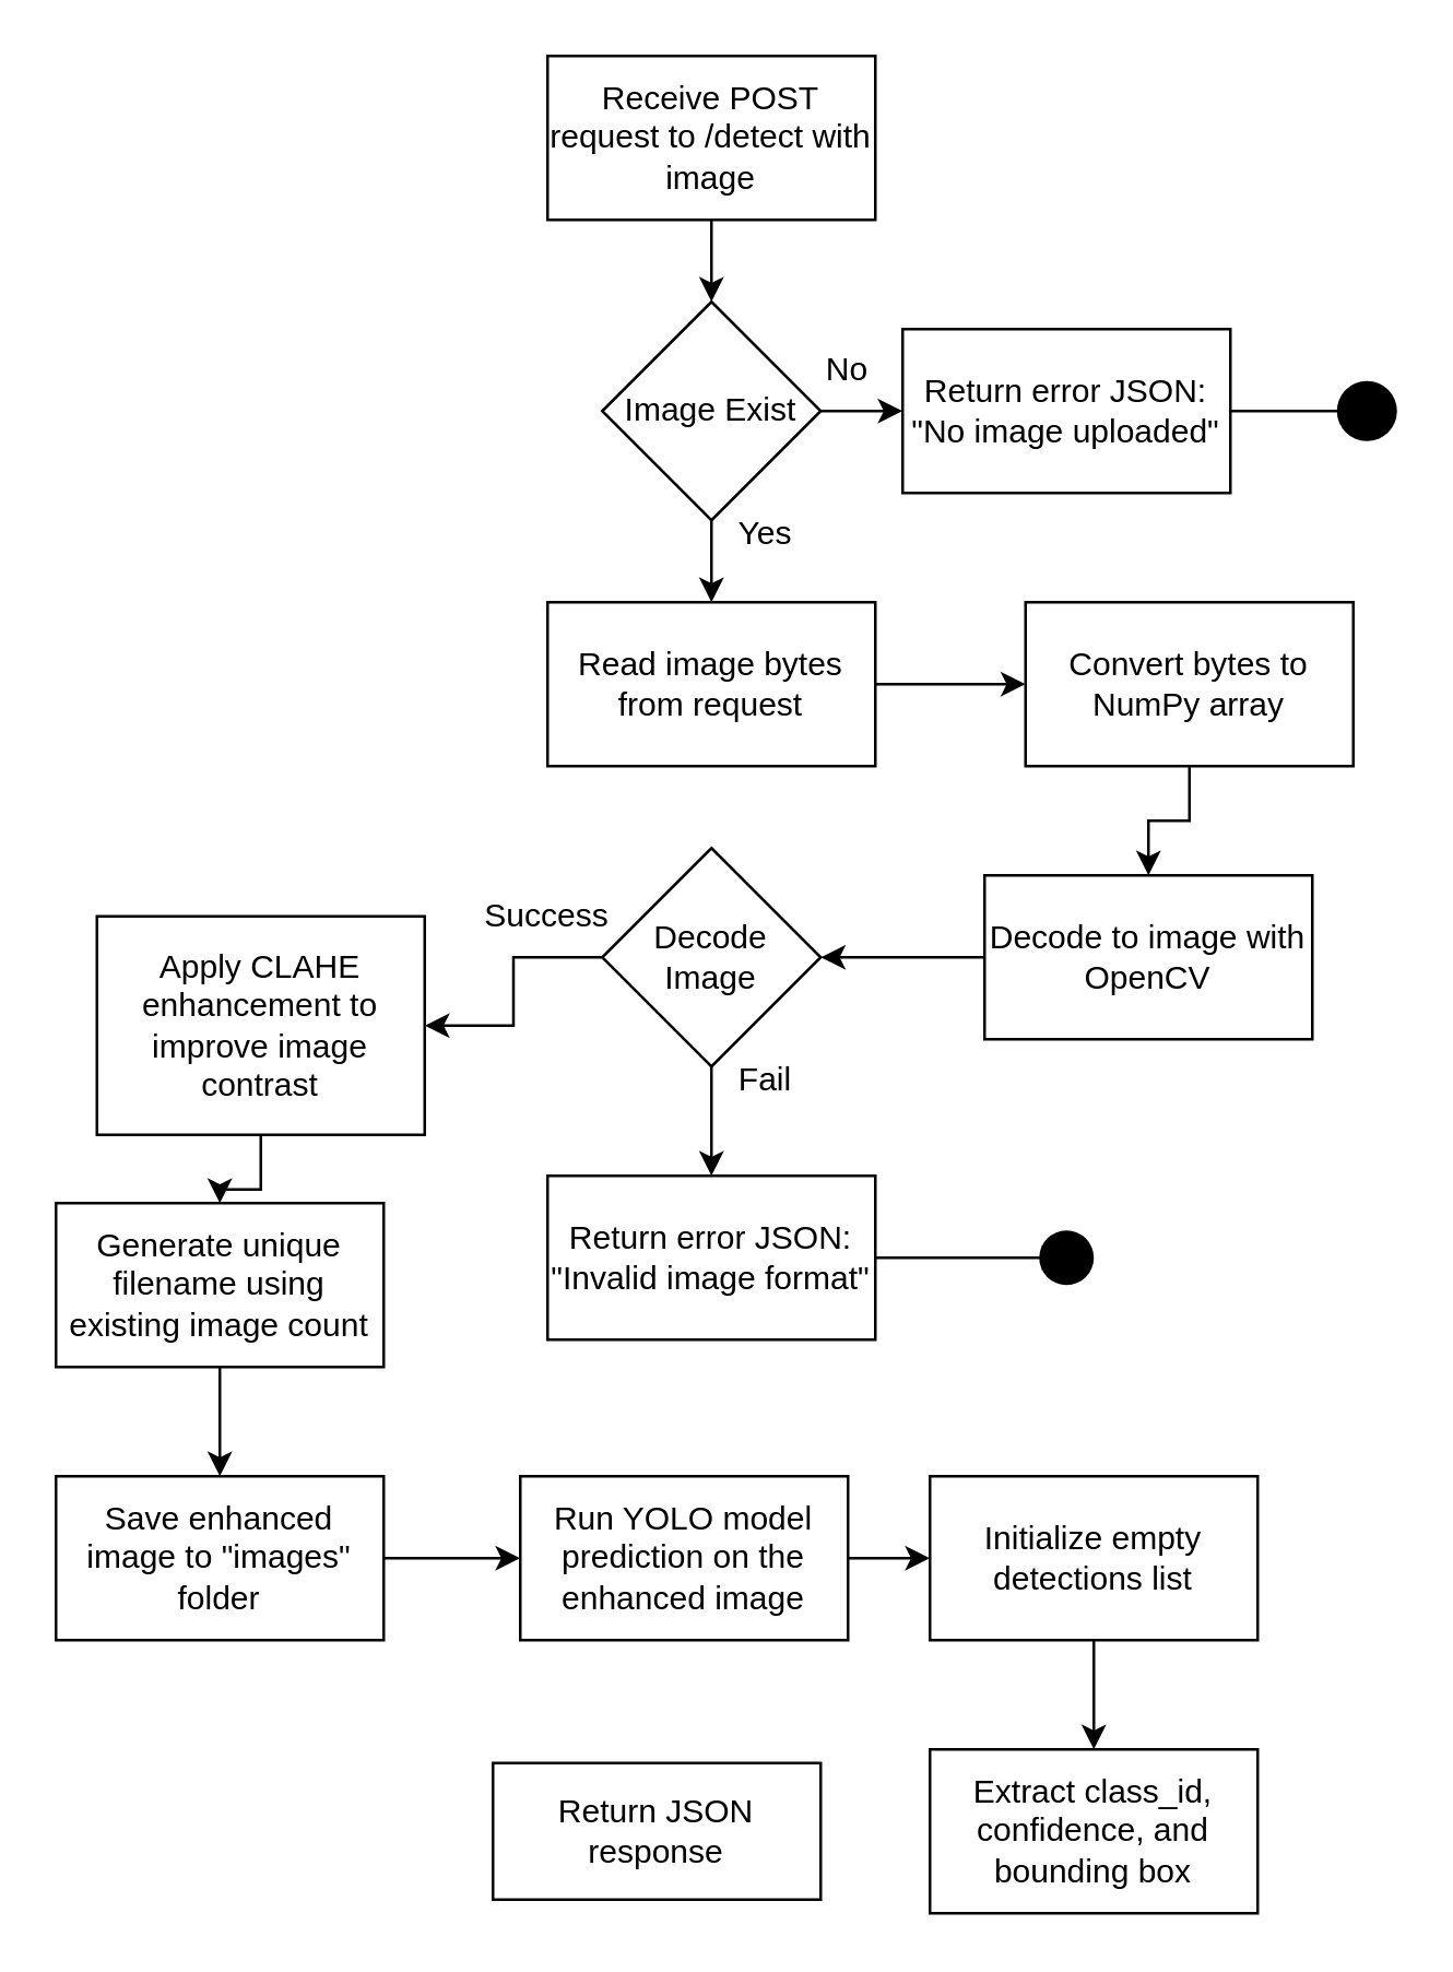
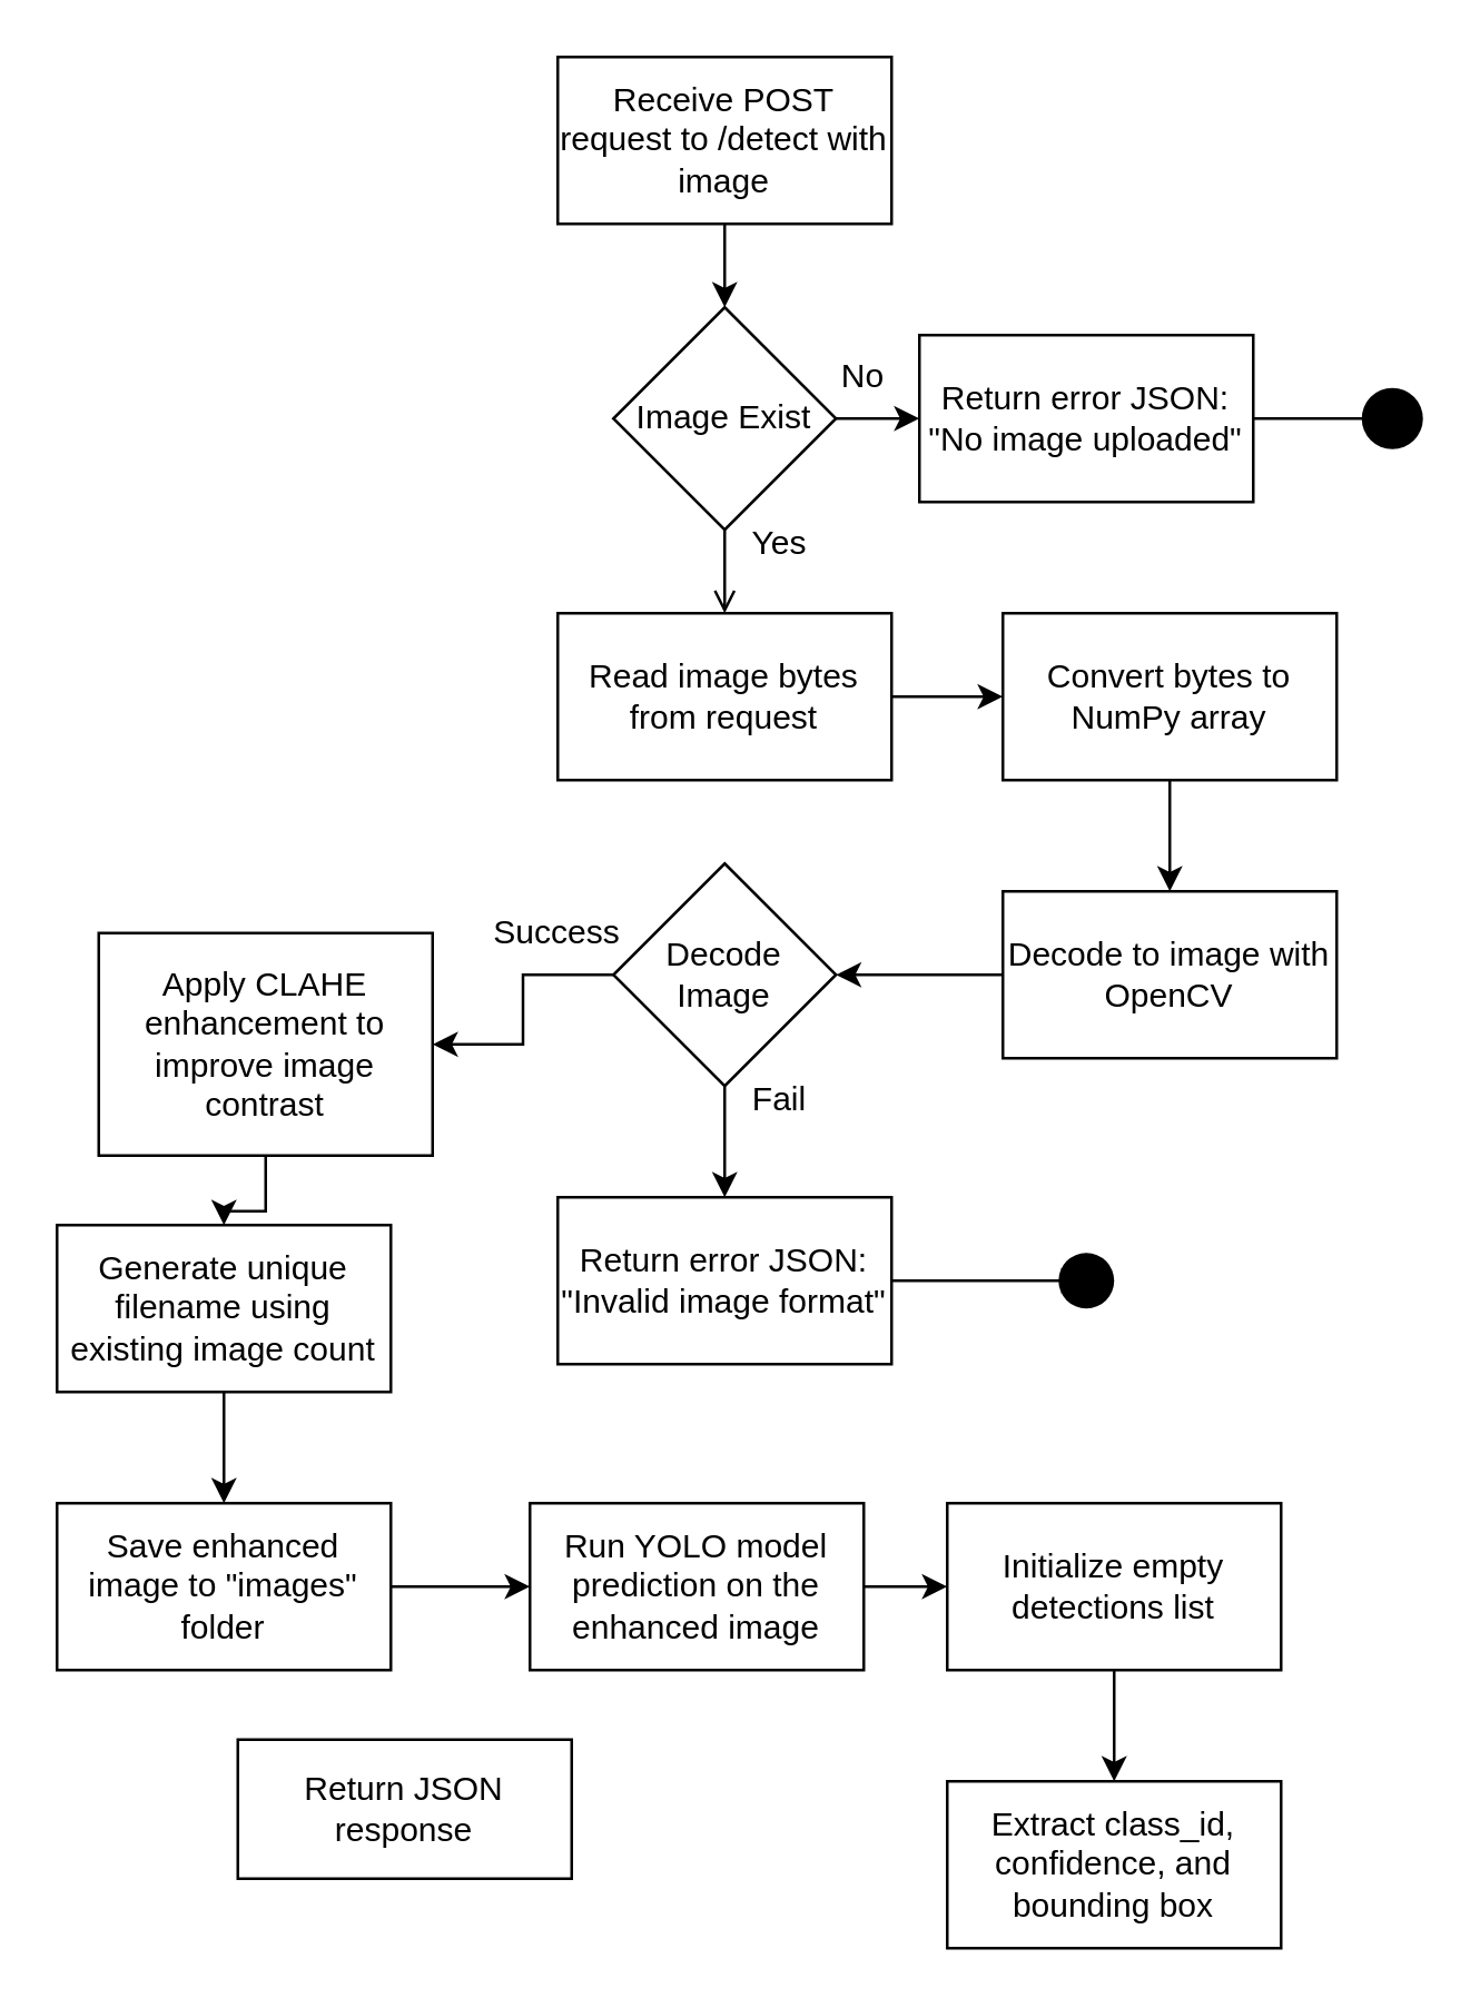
  <mxCell id="0" />
  <mxCell id="1" parent="0" />
  <mxCell id="2" value="" style="edgeStyle=orthogonalEdgeStyle;rounded=0;orthogonalLoop=1;jettySize=auto;html=1;" parent="1" source="3" target="6" edge="1"><mxGeometry relative="1" as="geometry" /></mxCell>
  <mxCell id="3" value="Receive POST request to /detect with image" style="rounded=0;whiteSpace=wrap;html=1;" parent="1" vertex="1"><mxGeometry x="200" y="20" width="120" height="60" as="geometry" /></mxCell>
- <mxCell id="4" value="" style="edgeStyle=orthogonalEdgeStyle;rounded=0;orthogonalLoop=1;jettySize=auto;html=1;" parent="1" source="6" target="8" edge="1"><mxGeometry relative="1" as="geometry" /></mxCell>
+ <mxCell id="4" value="" style="edgeStyle=orthogonalEdgeStyle;rounded=0;orthogonalLoop=1;jettySize=auto;html=1;endArrow=open;" parent="1" source="6" target="8" edge="1"><mxGeometry relative="1" as="geometry" /></mxCell>
  <mxCell id="5" value="" style="edgeStyle=orthogonalEdgeStyle;rounded=0;orthogonalLoop=1;jettySize=auto;html=1;" parent="1" source="6" target="10" edge="1"><mxGeometry relative="1" as="geometry" /></mxCell>
  <mxCell id="6" value="Image Exist" style="rhombus;whiteSpace=wrap;html=1;" parent="1" vertex="1"><mxGeometry x="220" y="110" width="80" height="80" as="geometry" /></mxCell>
  <mxCell id="7" value="" style="edgeStyle=orthogonalEdgeStyle;rounded=0;orthogonalLoop=1;jettySize=auto;html=1;" parent="1" source="8" target="15" edge="1"><mxGeometry relative="1" as="geometry" /></mxCell>
  <mxCell id="8" value="&lt;div&gt;Read image bytes from request&lt;/div&gt;" style="whiteSpace=wrap;html=1;" parent="1" vertex="1"><mxGeometry x="200" y="220" width="120" height="60" as="geometry" /></mxCell>
  <mxCell id="9" value="" style="edgeStyle=orthogonalEdgeStyle;rounded=0;orthogonalLoop=1;jettySize=auto;html=1;" parent="1" source="10" target="11" edge="1"><mxGeometry relative="1" as="geometry" /></mxCell>
  <mxCell id="10" value="Return error JSON: &quot;No image uploaded&quot;" style="whiteSpace=wrap;html=1;" parent="1" vertex="1"><mxGeometry x="330" y="120" width="120" height="60" as="geometry" /></mxCell>
  <mxCell id="11" value="" style="shape=waypoint;sketch=0;size=6;pointerEvents=1;points=[];fillColor=default;resizable=0;rotatable=0;perimeter=centerPerimeter;snapToPoint=1;strokeWidth=9;" parent="1" vertex="1"><mxGeometry x="490" y="140" width="20" height="20" as="geometry" /></mxCell>
  <mxCell id="12" value="No" style="text;html=1;align=center;verticalAlign=middle;whiteSpace=wrap;rounded=0;" parent="1" vertex="1"><mxGeometry x="280" y="120" width="60" height="30" as="geometry" /></mxCell>
  <mxCell id="13" value="Yes" style="text;html=1;align=center;verticalAlign=middle;whiteSpace=wrap;rounded=0;" parent="1" vertex="1"><mxGeometry x="250" y="180" width="60" height="30" as="geometry" /></mxCell>
  <mxCell id="14" value="" style="edgeStyle=orthogonalEdgeStyle;rounded=0;orthogonalLoop=1;jettySize=auto;html=1;" parent="1" source="15" target="17" edge="1"><mxGeometry relative="1" as="geometry" /></mxCell>
- <mxCell id="15" value="Convert bytes to NumPy array" style="whiteSpace=wrap;html=1;" parent="1" vertex="1"><mxGeometry x="375" y="220" width="120" height="60" as="geometry" /></mxCell>
+ <mxCell id="15" value="Convert bytes to NumPy array" style="whiteSpace=wrap;html=1;" parent="1" vertex="1"><mxGeometry x="360" y="220" width="120" height="60" as="geometry" /></mxCell>
  <mxCell id="16" value="" style="edgeStyle=orthogonalEdgeStyle;rounded=0;orthogonalLoop=1;jettySize=auto;html=1;" parent="1" source="17" target="20" edge="1"><mxGeometry relative="1" as="geometry" /></mxCell>
  <mxCell id="17" value="Decode to image with OpenCV" style="whiteSpace=wrap;html=1;" parent="1" vertex="1"><mxGeometry x="360" y="320" width="120" height="60" as="geometry" /></mxCell>
  <mxCell id="18" value="" style="edgeStyle=orthogonalEdgeStyle;rounded=0;orthogonalLoop=1;jettySize=auto;html=1;" parent="1" source="20" target="22" edge="1"><mxGeometry relative="1" as="geometry" /></mxCell>
  <mxCell id="19" value="" style="edgeStyle=orthogonalEdgeStyle;rounded=0;orthogonalLoop=1;jettySize=auto;html=1;" parent="1" source="20" target="24" edge="1"><mxGeometry relative="1" as="geometry" /></mxCell>
  <mxCell id="20" value="Decode Image" style="rhombus;whiteSpace=wrap;html=1;" parent="1" vertex="1"><mxGeometry x="220" y="310" width="80" height="80" as="geometry" /></mxCell>
  <mxCell id="21" value="" style="edgeStyle=orthogonalEdgeStyle;rounded=0;orthogonalLoop=1;jettySize=auto;html=1;" parent="1" source="22" target="25" edge="1"><mxGeometry relative="1" as="geometry" /></mxCell>
  <mxCell id="22" value="Return error JSON: &quot;Invalid image format&quot;" style="whiteSpace=wrap;html=1;" parent="1" vertex="1"><mxGeometry x="200" y="430" width="120" height="60" as="geometry" /></mxCell>
  <mxCell id="23" value="" style="edgeStyle=orthogonalEdgeStyle;rounded=0;orthogonalLoop=1;jettySize=auto;html=1;" parent="1" source="24" target="29" edge="1"><mxGeometry relative="1" as="geometry" /></mxCell>
  <mxCell id="24" value="&lt;div&gt;Apply CLAHE enhancement to improve image contrast&lt;/div&gt;" style="whiteSpace=wrap;html=1;" parent="1" vertex="1"><mxGeometry x="35" y="335" width="120" height="80" as="geometry" /></mxCell>
  <mxCell id="25" value="" style="shape=waypoint;sketch=0;size=6;pointerEvents=1;points=[];fillColor=default;resizable=0;rotatable=0;perimeter=centerPerimeter;snapToPoint=1;strokeWidth=8;" parent="1" vertex="1"><mxGeometry x="380" y="450" width="20" height="20" as="geometry" /></mxCell>
  <mxCell id="26" value="Fail" style="text;html=1;align=center;verticalAlign=middle;whiteSpace=wrap;rounded=0;" parent="1" vertex="1"><mxGeometry x="250" y="380" width="60" height="30" as="geometry" /></mxCell>
  <mxCell id="27" value="Success" style="text;html=1;align=center;verticalAlign=middle;whiteSpace=wrap;rounded=0;" parent="1" vertex="1"><mxGeometry x="170" y="320" width="60" height="30" as="geometry" /></mxCell>
  <mxCell id="28" value="" style="edgeStyle=orthogonalEdgeStyle;rounded=0;orthogonalLoop=1;jettySize=auto;html=1;" parent="1" source="29" target="31" edge="1"><mxGeometry relative="1" as="geometry" /></mxCell>
  <mxCell id="29" value="Generate unique filename using existing image count" style="whiteSpace=wrap;html=1;" parent="1" vertex="1"><mxGeometry x="20" y="440" width="120" height="60" as="geometry" /></mxCell>
  <mxCell id="30" value="" style="edgeStyle=orthogonalEdgeStyle;rounded=0;orthogonalLoop=1;jettySize=auto;html=1;" parent="1" source="31" target="33" edge="1"><mxGeometry relative="1" as="geometry" /></mxCell>
  <mxCell id="31" value="Save enhanced image to &quot;images&quot; folder" style="whiteSpace=wrap;html=1;" parent="1" vertex="1"><mxGeometry x="20" y="540" width="120" height="60" as="geometry" /></mxCell>
  <mxCell id="32" value="" style="edgeStyle=orthogonalEdgeStyle;rounded=0;orthogonalLoop=1;jettySize=auto;html=1;" parent="1" source="33" target="35" edge="1"><mxGeometry relative="1" as="geometry" /></mxCell>
  <mxCell id="33" value="&lt;div&gt;Run YOLO model prediction on the enhanced image&lt;/div&gt;" style="whiteSpace=wrap;html=1;" parent="1" vertex="1"><mxGeometry x="190" y="540" width="120" height="60" as="geometry" /></mxCell>
  <mxCell id="34" value="" style="edgeStyle=orthogonalEdgeStyle;rounded=0;orthogonalLoop=1;jettySize=auto;html=1;" parent="1" source="35" target="36" edge="1"><mxGeometry relative="1" as="geometry" /></mxCell>
  <mxCell id="35" value="&lt;div&gt;Initialize empty detections list&lt;/div&gt;" style="whiteSpace=wrap;html=1;" parent="1" vertex="1"><mxGeometry x="340" y="540" width="120" height="60" as="geometry" /></mxCell>
  <mxCell id="36" value="&lt;div&gt;Extract class_id, confidence, and bounding box&lt;/div&gt;" style="whiteSpace=wrap;html=1;" parent="1" vertex="1"><mxGeometry x="340" y="640" width="120" height="60" as="geometry" /></mxCell>
- <mxCell id="37" value="&lt;div&gt;Return JSON response&lt;/div&gt;" style="whiteSpace=wrap;html=1;" parent="1" vertex="1"><mxGeometry x="180" y="645" width="120" height="50" as="geometry" /></mxCell>
+ <mxCell id="37" value="&lt;div&gt;Return JSON response&lt;/div&gt;" style="whiteSpace=wrap;html=1;" parent="1" vertex="1"><mxGeometry x="85" y="625" width="120" height="50" as="geometry" /></mxCell>
